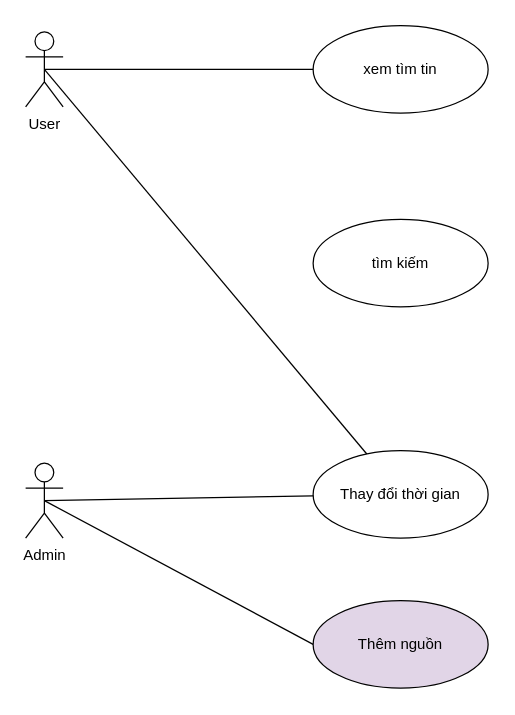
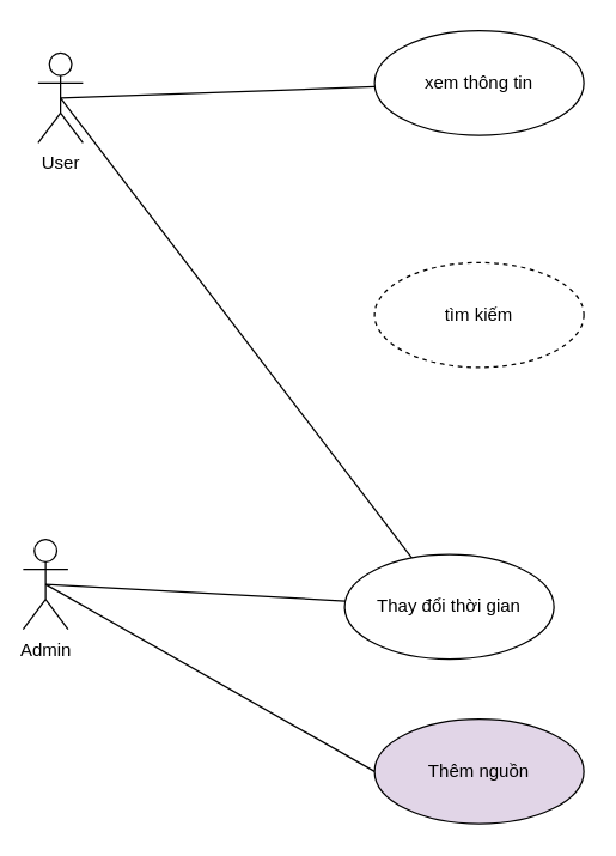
  <mxCell id="0" />
  <mxCell id="1" parent="0" />
- <mxCell id="2" value="User" style="shape=umlActor;verticalLabelPosition=bottom;verticalAlign=top;html=1;outlineConnect=0;" parent="1" vertex="1"><mxGeometry x="20" y="25" width="30" height="60" as="geometry" /></mxCell>
- <mxCell id="3" value="xem tìm tin" style="ellipse;whiteSpace=wrap;html=1;" parent="1" vertex="1"><mxGeometry x="250" y="20" width="140" height="70" as="geometry" /></mxCell>
+ <mxCell id="2" value="User" style="shape=umlActor;verticalLabelPosition=bottom;verticalAlign=top;html=1;outlineConnect=0;" parent="1" vertex="1"><mxGeometry x="25" y="35" width="30" height="60" as="geometry" /></mxCell>
+ <mxCell id="3" value="xem thông tin" style="ellipse;whiteSpace=wrap;html=1;" parent="1" vertex="1"><mxGeometry x="250" y="20" width="140" height="70" as="geometry" /></mxCell>
  <mxCell id="4" value="" style="edgeStyle=none;html=1;endArrow=none;verticalAlign=bottom;rounded=0;exitX=0.5;exitY=0.5;exitDx=0;exitDy=0;exitPerimeter=0;" parent="1" source="2" target="3" edge="1"><mxGeometry width="160" relative="1" as="geometry"><mxPoint x="250" y="225" as="sourcePoint" /><mxPoint x="410" y="225" as="targetPoint" /></mxGeometry></mxCell>
- <mxCell id="5" value="tìm kiếm" style="ellipse;whiteSpace=wrap;html=1;" parent="1" vertex="1"><mxGeometry x="250" y="175" width="140" height="70" as="geometry" /></mxCell>
+ <mxCell id="5" value="tìm kiếm" style="ellipse;whiteSpace=wrap;html=1;dashed=1;" parent="1" vertex="1"><mxGeometry x="250" y="175" width="140" height="70" as="geometry" /></mxCell>
  <mxCell id="6" value="" style="edgeStyle=none;html=1;endArrow=none;verticalAlign=bottom;rounded=0;exitX=0.5;exitY=0.5;exitDx=0;exitDy=0;exitPerimeter=0;" parent="1" source="2" target="8" edge="1"><mxGeometry width="160" relative="1" as="geometry"><mxPoint x="250" y="225" as="sourcePoint" /><mxPoint x="340" y="215" as="targetPoint" /></mxGeometry></mxCell>
- <mxCell id="7" value="Admin" style="shape=umlActor;html=1;verticalLabelPosition=bottom;verticalAlign=top;align=center;" parent="1" vertex="1"><mxGeometry x="20" y="370" width="30" height="60" as="geometry" /></mxCell>
- <mxCell id="8" value="Thay đổi thời gian" style="ellipse;whiteSpace=wrap;html=1;" parent="1" vertex="1"><mxGeometry x="250" y="360" width="140" height="70" as="geometry" /></mxCell>
+ <mxCell id="7" value="Admin" style="shape=umlActor;html=1;verticalLabelPosition=bottom;verticalAlign=top;align=center;" parent="1" vertex="1"><mxGeometry x="15" y="360" width="30" height="60" as="geometry" /></mxCell>
+ <mxCell id="8" value="Thay đổi thời gian" style="ellipse;whiteSpace=wrap;html=1;" parent="1" vertex="1"><mxGeometry x="230" y="370" width="140" height="70" as="geometry" /></mxCell>
  <mxCell id="9" value="" style="edgeStyle=none;html=1;endArrow=none;verticalAlign=bottom;rounded=0;exitX=0.5;exitY=0.5;exitDx=0;exitDy=0;exitPerimeter=0;" parent="1" source="7" target="8" edge="1"><mxGeometry width="160" relative="1" as="geometry"><mxPoint x="270" y="310" as="sourcePoint" /><mxPoint x="430" y="310" as="targetPoint" /></mxGeometry></mxCell>
  <mxCell id="10" value="Thêm nguồn" style="ellipse;whiteSpace=wrap;html=1;fillColor=#e1d5e7;" parent="1" vertex="1"><mxGeometry x="250" y="480" width="140" height="70" as="geometry" /></mxCell>
  <mxCell id="11" value="" style="edgeStyle=none;html=1;endArrow=none;verticalAlign=bottom;rounded=0;exitX=0.5;exitY=0.5;exitDx=0;exitDy=0;exitPerimeter=0;entryX=0;entryY=0.5;entryDx=0;entryDy=0;" parent="1" source="7" target="10" edge="1"><mxGeometry width="160" relative="1" as="geometry"><mxPoint x="270" y="310" as="sourcePoint" /><mxPoint x="430" y="310" as="targetPoint" /></mxGeometry></mxCell>
